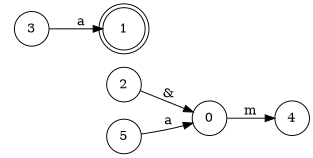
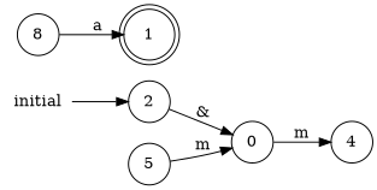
  digraph {
    rankdir=LR
    node [shape=circle]
    0
    4
    1 [shape=doublecircle]
-   3
+   3 [label=8]
    2
    5
+   initial [shape=plaintext]
    0 -> 4 [label=m]
    3 -> 1 [label=a]
    2 -> 0 [label="&"]
-   5 -> 0 [label=a]
+   5 -> 0 [label=m]
+   initial -> 2
  }
